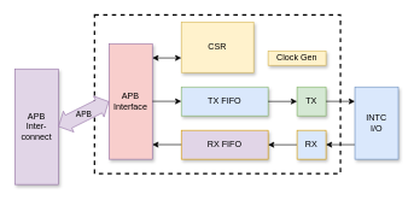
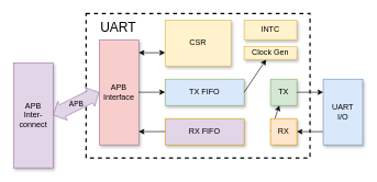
  <mxCell id="0" />
  <mxCell id="1" parent="0" />
  <mxCell id="2" value="" style="rounded=0;whiteSpace=wrap;html=1;dashed=1;strokeWidth=2;fillColor=none;pointerEvents=0;" parent="1" vertex="1"><mxGeometry x="130" y="20" width="340" height="220" as="geometry" /></mxCell>
  <mxCell id="3" value="TX FIFO" style="rounded=0;whiteSpace=wrap;html=1;shadow=1;fillColor=#dae8fc;strokeColor=#82b366;" parent="1" vertex="1"><mxGeometry x="250" y="120" width="120" height="40" as="geometry" /></mxCell>
  <mxCell id="4" value="RX FIFO" style="rounded=0;whiteSpace=wrap;html=1;shadow=1;fillColor=#e1d5e7;strokeColor=#d79b00;" parent="1" vertex="1"><mxGeometry x="250" y="180" width="120" height="40" as="geometry" /></mxCell>
  <mxCell id="5" value="TX" style="rounded=0;whiteSpace=wrap;html=1;shadow=1;fillColor=#d5e8d4;strokeColor=#82b366;" parent="1" vertex="1"><mxGeometry x="410" y="120" width="40" height="40" as="geometry" /></mxCell>
- <mxCell id="6" style="rounded=0;orthogonalLoop=1;jettySize=auto;html=1;exitX=0;exitY=0.5;exitDx=0;exitDy=0;entryX=1;entryY=0.5;entryDx=0;entryDy=0;" parent="1" source="7" target="4" edge="1"><mxGeometry relative="1" as="geometry" /></mxCell>
- <mxCell id="7" value="RX" style="rounded=0;whiteSpace=wrap;html=1;shadow=1;fillColor=#dae8fc;strokeColor=#d79b00;" parent="1" vertex="1"><mxGeometry x="410" y="180" width="40" height="40" as="geometry" /></mxCell>
- <mxCell id="8" value="" style="endArrow=classic;html=1;rounded=0;exitX=1;exitY=0.5;exitDx=0;exitDy=0;entryX=0;entryY=0.5;entryDx=0;entryDy=0;" parent="1" source="3" target="5" edge="1"><mxGeometry width="50" height="50" relative="1" as="geometry"><mxPoint x="370" y="150" as="sourcePoint" /><mxPoint x="420" y="100" as="targetPoint" /></mxGeometry></mxCell>
+ <mxCell id="6" style="rounded=0;orthogonalLoop=1;jettySize=auto;html=1;exitX=0;exitY=0.5;exitDx=0;exitDy=0;" parent="1" source="7" target="5" edge="1"><mxGeometry relative="1" as="geometry" /></mxCell>
+ <mxCell id="7" value="RX" style="rounded=0;whiteSpace=wrap;html=1;shadow=1;fillColor=#ffe6cc;strokeColor=#d79b00;" parent="1" vertex="1"><mxGeometry x="410" y="180" width="40" height="40" as="geometry" /></mxCell>
+ <mxCell id="8" value="" style="endArrow=classic;html=1;rounded=0;exitX=1;exitY=0.5;exitDx=0;exitDy=0;" parent="1" source="3" target="20" edge="1"><mxGeometry width="50" height="50" relative="1" as="geometry"><mxPoint x="370" y="150" as="sourcePoint" /><mxPoint x="420" y="100" as="targetPoint" /></mxGeometry></mxCell>
  <mxCell id="9" value="APB&lt;br&gt;Interface" style="rounded=0;whiteSpace=wrap;html=1;fillColor=#f8cecc;strokeColor=#9673a6;shadow=1;" parent="1" vertex="1"><mxGeometry x="150" y="60" width="60" height="160" as="geometry" /></mxCell>
  <mxCell id="10" value="" style="endArrow=classic;html=1;rounded=0;exitX=1;exitY=0.5;exitDx=0;exitDy=0;entryX=0;entryY=0.5;entryDx=0;entryDy=0;" parent="1" edge="1"><mxGeometry width="50" height="50" relative="1" as="geometry"><mxPoint x="210" y="139.83" as="sourcePoint" /><mxPoint x="250" y="139.83" as="targetPoint" /></mxGeometry></mxCell>
  <mxCell id="11" value="" style="endArrow=classic;html=1;rounded=0;exitX=1;exitY=0.5;exitDx=0;exitDy=0;entryX=0;entryY=0.5;entryDx=0;entryDy=0;" parent="1" edge="1"><mxGeometry width="50" height="50" relative="1" as="geometry"><mxPoint x="250" y="199.8" as="sourcePoint" /><mxPoint x="210" y="199.8" as="targetPoint" /></mxGeometry></mxCell>
  <mxCell id="12" value="CSR" style="rounded=0;whiteSpace=wrap;html=1;shadow=1;fillColor=#fff2cc;strokeColor=#d6b656;" parent="1" vertex="1"><mxGeometry x="250" y="30" width="100" height="70" as="geometry" /></mxCell>
  <mxCell id="13" value="" style="endArrow=classic;html=1;rounded=0;exitX=1;exitY=0.5;exitDx=0;exitDy=0;entryX=0;entryY=0.5;entryDx=0;entryDy=0;startArrow=classic;startFill=1;" parent="1" edge="1"><mxGeometry width="50" height="50" relative="1" as="geometry"><mxPoint x="210" y="79.8" as="sourcePoint" /><mxPoint x="250" y="79.8" as="targetPoint" /></mxGeometry></mxCell>
  <mxCell id="14" value="" style="endArrow=classic;html=1;rounded=0;exitX=1;exitY=0.5;exitDx=0;exitDy=0;entryX=0;entryY=0.5;entryDx=0;entryDy=0;" parent="1" edge="1"><mxGeometry width="50" height="50" relative="1" as="geometry"><mxPoint x="450" y="139.88" as="sourcePoint" /><mxPoint x="490" y="139.88" as="targetPoint" /></mxGeometry></mxCell>
  <mxCell id="15" style="rounded=0;orthogonalLoop=1;jettySize=auto;html=1;exitX=0;exitY=0.5;exitDx=0;exitDy=0;entryX=1;entryY=0.5;entryDx=0;entryDy=0;" parent="1" edge="1"><mxGeometry relative="1" as="geometry"><mxPoint x="490" y="199.88" as="sourcePoint" /><mxPoint x="450" y="199.88" as="targetPoint" /></mxGeometry></mxCell>
- <mxCell id="16" value="INTC&lt;br&gt;I/O" style="rounded=0;whiteSpace=wrap;html=1;shadow=1;fillColor=#dae8fc;strokeColor=#6c8ebf;" parent="1" vertex="1"><mxGeometry x="490" y="120" width="60" height="100" as="geometry" /></mxCell>
+ <mxCell id="16" value="UART&lt;br&gt;I/O" style="rounded=0;whiteSpace=wrap;html=1;shadow=1;fillColor=#dae8fc;strokeColor=#6c8ebf;" parent="1" vertex="1"><mxGeometry x="490" y="120" width="60" height="100" as="geometry" /></mxCell>
  <mxCell id="17" value="APB&lt;br&gt;Inter-connect" style="rounded=0;whiteSpace=wrap;html=1;fillColor=#e1d5e7;strokeColor=#9673a6;shadow=1;" parent="1" vertex="1"><mxGeometry x="20" y="95" width="60" height="160" as="geometry" /></mxCell>
  <mxCell id="18" value="APB" style="shape=flexArrow;endArrow=classic;startArrow=classic;html=1;rounded=0;exitX=1;exitY=0.5;exitDx=0;exitDy=0;entryX=0;entryY=0.5;entryDx=0;entryDy=0;width=20;startSize=4.765;startWidth=11.285;endWidth=11.285;endSize=4.765;fontColor=default;labelBackgroundColor=none;fillColor=#e1d5e7;shadow=0;strokeColor=#9673a6;" parent="1" source="17" target="9" edge="1"><mxGeometry width="100" height="100" relative="1" as="geometry"><mxPoint x="50" y="240" as="sourcePoint" /><mxPoint x="150" y="140" as="targetPoint" /></mxGeometry></mxCell>
+ <mxCell id="19" value="UART" style="text;html=1;align=left;verticalAlign=middle;whiteSpace=wrap;rounded=0;fontSize=20;" parent="1" vertex="1"><mxGeometry x="150" y="20" width="60" height="40" as="geometry" /></mxCell>
  <mxCell id="20" value="Clock Gen" style="rounded=0;whiteSpace=wrap;html=1;shadow=1;fillColor=#fff2cc;strokeColor=#d6b656;" parent="1" vertex="1"><mxGeometry x="370" y="70" width="80" height="20" as="geometry" /></mxCell>
+ <mxCell id="21" value="INTC" style="rounded=0;whiteSpace=wrap;html=1;shadow=1;fillColor=#fff2cc;strokeColor=#d6b656;" parent="1" vertex="1"><mxGeometry x="370" y="30" width="80" height="30" as="geometry" /></mxCell>
